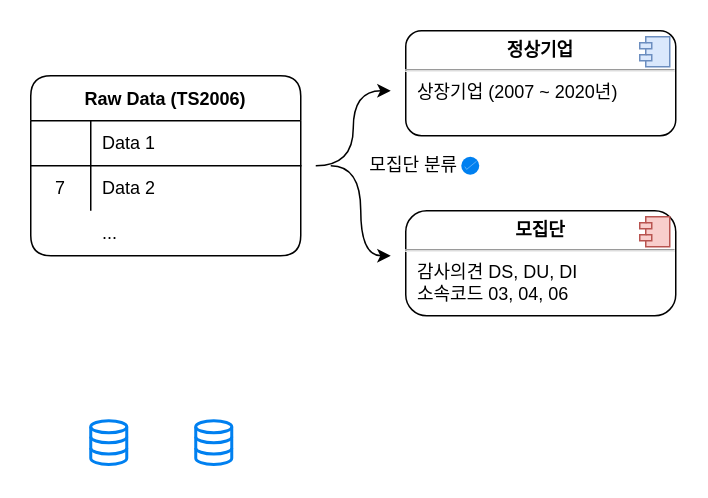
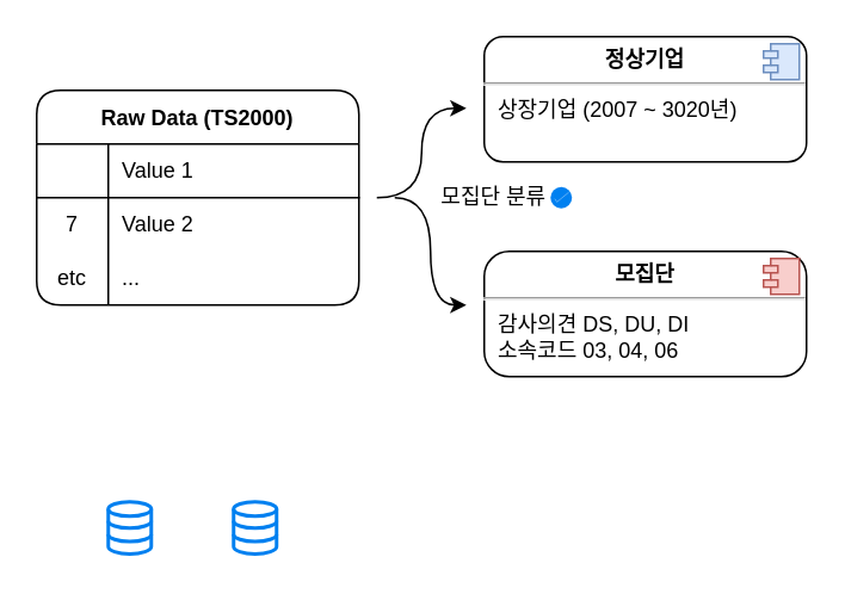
  <mxCell id="0" />
  <mxCell id="1" parent="0" />
- <mxCell id="2" value="Raw Data (TS2006)" style="shape=table;startSize=30;container=1;collapsible=0;childLayout=tableLayout;fixedRows=1;rowLines=0;fontStyle=1;align=center;pointerEvents=1;rounded=1;" vertex="1" parent="1"><mxGeometry x="20" y="50" width="180" height="120" as="geometry" /></mxCell>
+ <mxCell id="2" value="Raw Data (TS2000)" style="shape=table;startSize=30;container=1;collapsible=0;childLayout=tableLayout;fixedRows=1;rowLines=0;fontStyle=1;align=center;pointerEvents=1;rounded=1;" vertex="1" parent="1"><mxGeometry x="20" y="50" width="180" height="120" as="geometry" /></mxCell>
  <mxCell id="3" value="" style="shape=partialRectangle;html=1;whiteSpace=wrap;collapsible=0;dropTarget=0;pointerEvents=1;fillColor=none;top=0;left=0;bottom=1;right=0;points=[[0,0.5],[1,0.5]];portConstraint=eastwest;rounded=1;" vertex="1" parent="2"><mxGeometry y="30" width="180" height="30" as="geometry" /></mxCell>
- <mxCell id="4" value="Data 1" style="shape=partialRectangle;html=1;whiteSpace=wrap;connectable=0;fillColor=none;top=0;left=0;bottom=0;right=0;align=left;spacingLeft=6;overflow=hidden;pointerEvents=1;rounded=1;" vertex="1" parent="3"><mxGeometry x="40" width="140" height="30" as="geometry"><mxRectangle width="140" height="30" as="alternateBounds" /></mxGeometry></mxCell>
+ <mxCell id="4" value="Value 1" style="shape=partialRectangle;html=1;whiteSpace=wrap;connectable=0;fillColor=none;top=0;left=0;bottom=0;right=0;align=left;spacingLeft=6;overflow=hidden;pointerEvents=1;rounded=1;" vertex="1" parent="3"><mxGeometry x="40" width="140" height="30" as="geometry"><mxRectangle width="140" height="30" as="alternateBounds" /></mxGeometry></mxCell>
  <mxCell id="5" value="" style="shape=partialRectangle;html=1;whiteSpace=wrap;collapsible=0;dropTarget=0;pointerEvents=1;fillColor=none;top=0;left=0;bottom=0;right=0;points=[[0,0.5],[1,0.5]];portConstraint=eastwest;rounded=1;" vertex="1" parent="2"><mxGeometry y="60" width="180" height="30" as="geometry" /></mxCell>
  <mxCell id="6" value="7" style="shape=partialRectangle;html=1;whiteSpace=wrap;connectable=0;fillColor=none;top=0;left=0;bottom=0;right=0;overflow=hidden;pointerEvents=1;rounded=1;" vertex="1" parent="5"><mxGeometry width="40" height="30" as="geometry"><mxRectangle width="40" height="30" as="alternateBounds" /></mxGeometry></mxCell>
- <mxCell id="7" value="Data 2" style="shape=partialRectangle;html=1;whiteSpace=wrap;connectable=0;fillColor=none;top=0;left=0;bottom=0;right=0;align=left;spacingLeft=6;overflow=hidden;pointerEvents=1;rounded=1;" vertex="1" parent="5"><mxGeometry x="40" width="140" height="30" as="geometry"><mxRectangle width="140" height="30" as="alternateBounds" /></mxGeometry></mxCell>
+ <mxCell id="7" value="Value 2" style="shape=partialRectangle;html=1;whiteSpace=wrap;connectable=0;fillColor=none;top=0;left=0;bottom=0;right=0;align=left;spacingLeft=6;overflow=hidden;pointerEvents=1;rounded=1;" vertex="1" parent="5"><mxGeometry x="40" width="140" height="30" as="geometry"><mxRectangle width="140" height="30" as="alternateBounds" /></mxGeometry></mxCell>
  <mxCell id="8" value="" style="shape=partialRectangle;html=1;whiteSpace=wrap;collapsible=0;dropTarget=0;pointerEvents=1;fillColor=none;top=0;left=0;bottom=0;right=0;points=[[0,0.5],[1,0.5]];portConstraint=eastwest;rounded=1;" vertex="1" parent="2"><mxGeometry y="90" width="180" height="30" as="geometry" /></mxCell>
+ <mxCell id="9" value="etc" style="shape=partialRectangle;html=1;whiteSpace=wrap;connectable=0;fillColor=none;top=0;left=0;bottom=0;right=0;overflow=hidden;pointerEvents=1;rounded=1;" vertex="1" parent="8"><mxGeometry width="40" height="30" as="geometry"><mxRectangle width="40" height="30" as="alternateBounds" /></mxGeometry></mxCell>
  <mxCell id="10" value="..." style="shape=partialRectangle;html=1;whiteSpace=wrap;connectable=0;fillColor=none;top=0;left=0;bottom=0;right=0;align=left;spacingLeft=6;overflow=hidden;pointerEvents=1;rounded=1;" vertex="1" parent="8"><mxGeometry x="40" width="140" height="30" as="geometry"><mxRectangle width="140" height="30" as="alternateBounds" /></mxGeometry></mxCell>
  <mxCell id="11" value="" style="edgeStyle=elbowEdgeStyle;elbow=horizontal;endArrow=classic;html=1;rounded=1;curved=1;" edge="1" parent="1"><mxGeometry width="50" height="50" relative="1" as="geometry"><mxPoint x="210" y="110" as="sourcePoint" /><mxPoint x="260" y="60" as="targetPoint" /></mxGeometry></mxCell>
  <mxCell id="12" value="" style="edgeStyle=elbowEdgeStyle;elbow=horizontal;endArrow=classic;html=1;rounded=1;curved=1;" edge="1" parent="1"><mxGeometry width="50" height="50" relative="1" as="geometry"><mxPoint x="220" y="110" as="sourcePoint" /><mxPoint x="260" y="170" as="targetPoint" /></mxGeometry></mxCell>
- <mxCell id="13" value="&lt;p style=&quot;margin: 0px ; margin-top: 6px ; text-align: center&quot;&gt;&lt;b&gt;정상기업&lt;/b&gt;&lt;/p&gt;&lt;hr&gt;&lt;p style=&quot;margin: 0px ; margin-left: 8px&quot;&gt;상장기업 (2007 ~ 2020년)&lt;/p&gt;" style="align=left;overflow=fill;html=1;dropTarget=0;rounded=1;" vertex="1" parent="1"><mxGeometry x="270" y="20" width="180" height="70" as="geometry" /></mxCell>
+ <mxCell id="13" value="&lt;p style=&quot;margin: 0px ; margin-top: 6px ; text-align: center&quot;&gt;&lt;b&gt;정상기업&lt;/b&gt;&lt;/p&gt;&lt;hr&gt;&lt;p style=&quot;margin: 0px ; margin-left: 8px&quot;&gt;상장기업 (2007 ~ 3020년)&lt;/p&gt;" style="align=left;overflow=fill;html=1;dropTarget=0;rounded=1;" vertex="1" parent="1"><mxGeometry x="270" y="20" width="180" height="70" as="geometry" /></mxCell>
  <mxCell id="14" value="" style="shape=component;jettyWidth=8;jettyHeight=4;rounded=1;fillColor=#dae8fc;strokeColor=#6c8ebf;" vertex="1" parent="13"><mxGeometry x="1" width="20" height="20" relative="1" as="geometry"><mxPoint x="-24" y="4" as="offset" /></mxGeometry></mxCell>
  <mxCell id="15" value="&lt;p style=&quot;margin: 0px ; margin-top: 6px ; text-align: center&quot;&gt;&lt;b&gt;모집단&lt;/b&gt;&lt;/p&gt;&lt;hr&gt;&lt;p style=&quot;margin: 0px ; margin-left: 8px&quot;&gt;감사의견 DS, DU, DI&lt;/p&gt;&lt;p style=&quot;margin: 0px ; margin-left: 8px&quot;&gt;소속코드 03, 04, 06&lt;/p&gt;" style="align=left;overflow=fill;html=1;dropTarget=0;rounded=1;arcSize=20;" vertex="1" parent="1"><mxGeometry x="270" y="140" width="180" height="70" as="geometry" /></mxCell>
  <mxCell id="16" value="" style="shape=component;jettyWidth=8;jettyHeight=4;rounded=1;fillColor=#f8cecc;strokeColor=#b85450;" vertex="1" parent="15"><mxGeometry x="1" width="20" height="20" relative="1" as="geometry"><mxPoint x="-24" y="4" as="offset" /></mxGeometry></mxCell>
  <mxCell id="17" value="모집단 분류" style="text;html=1;align=center;verticalAlign=middle;resizable=0;points=[];autosize=1;strokeColor=none;fillColor=none;" vertex="1" parent="1"><mxGeometry x="240" y="100" width="70" height="20" as="geometry" /></mxCell>
  <mxCell id="18" value="" style="html=1;verticalLabelPosition=bottom;labelBackgroundColor=#ffffff;verticalAlign=top;shadow=0;dashed=0;strokeWidth=2;shape=mxgraph.ios7.misc.select;fillColor=#0080f0;strokeColor=#ffffff;sketch=0;rounded=1;" vertex="1" parent="1"><mxGeometry x="307" y="104" width="12" height="12" as="geometry" /></mxCell>
  <mxCell id="19" value="" style="html=1;verticalLabelPosition=bottom;align=center;labelBackgroundColor=#ffffff;verticalAlign=top;strokeWidth=2;strokeColor=#0080F0;shadow=0;dashed=0;shape=mxgraph.ios7.icons.data;rounded=1;" vertex="1" parent="1"><mxGeometry x="60" y="280" width="24" height="29.1" as="geometry" /></mxCell>
  <mxCell id="20" value="" style="html=1;verticalLabelPosition=bottom;align=center;labelBackgroundColor=#ffffff;verticalAlign=top;strokeWidth=2;strokeColor=#0080F0;shadow=0;dashed=0;shape=mxgraph.ios7.icons.data;rounded=1;" vertex="1" parent="1"><mxGeometry x="130" y="280" width="24" height="29.1" as="geometry" /></mxCell>
